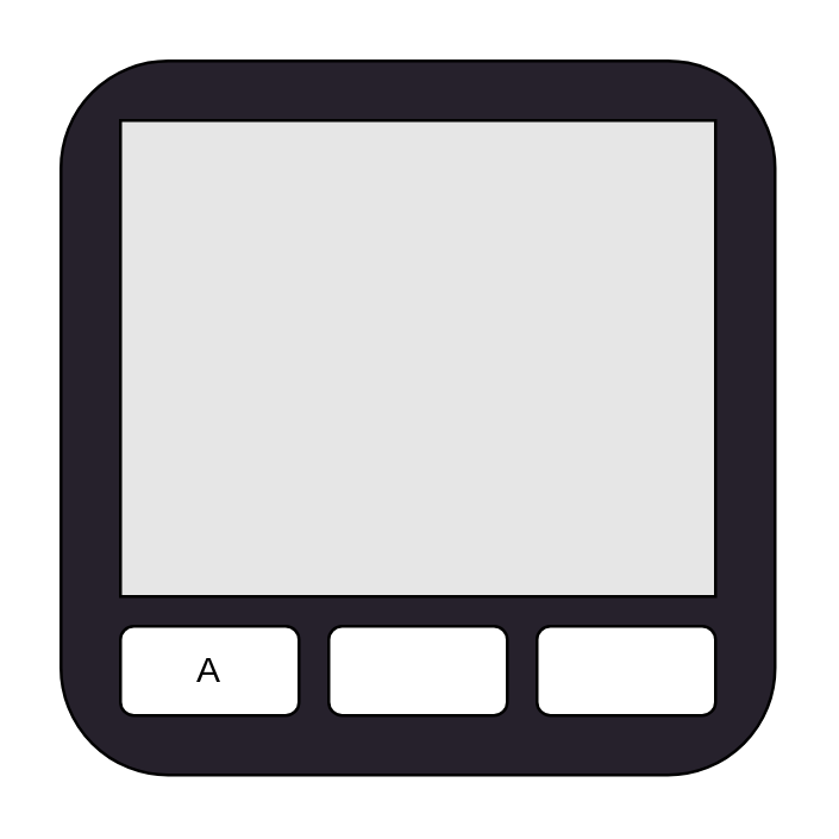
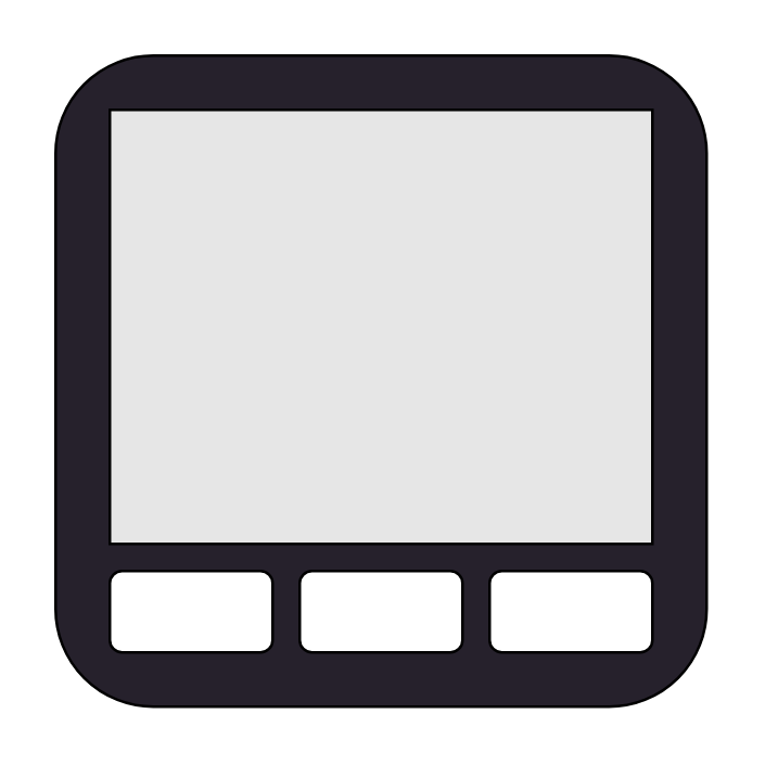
  <mxCell id="0" />
  <mxCell id="1" parent="0" />
  <mxCell id="2" value="" style="rounded=1;whiteSpace=wrap;html=1;fillColor=#26212c;movable=0;resizable=0;rotatable=0;deletable=0;editable=0;connectable=0;" parent="1" vertex="1"><mxGeometry x="20" y="20" width="240" height="240" as="geometry" /></mxCell>
  <mxCell id="3" value="" style="rounded=1;whiteSpace=wrap;html=1;fillColor=#FFFFFF;movable=0;resizable=0;rotatable=0;deletable=0;editable=0;connectable=0;" parent="1" vertex="1"><mxGeometry x="40" y="210" width="60" height="30" as="geometry" /></mxCell>
  <mxCell id="4" value="" style="rounded=1;whiteSpace=wrap;html=1;fillColor=#FFFFFF;movable=0;resizable=0;rotatable=0;deletable=0;editable=0;connectable=0;" parent="1" vertex="1"><mxGeometry x="110" y="210" width="60" height="30" as="geometry" /></mxCell>
  <mxCell id="5" value="" style="rounded=1;whiteSpace=wrap;html=1;fillColor=#FFFFFF;movable=0;resizable=0;rotatable=0;deletable=0;editable=0;connectable=0;" parent="1" vertex="1"><mxGeometry x="180" y="210" width="60" height="30" as="geometry" /></mxCell>
  <mxCell id="6" value="" style="rounded=0;whiteSpace=wrap;html=1;fillColor=#E6E6E6;movable=0;resizable=0;rotatable=0;deletable=0;editable=0;connectable=0;" parent="1" vertex="1"><mxGeometry x="40" y="40" width="200" height="160" as="geometry" /></mxCell>
- <mxCell id="7" value="&lt;font color=&quot;#000000&quot;&gt;A&lt;/font&gt;" style="text;strokeColor=none;align=center;fillColor=none;html=1;verticalAlign=middle;whiteSpace=wrap;rounded=0;" vertex="1" parent="1"><mxGeometry x="50" y="210" width="40" height="30" as="geometry" /></mxCell>
